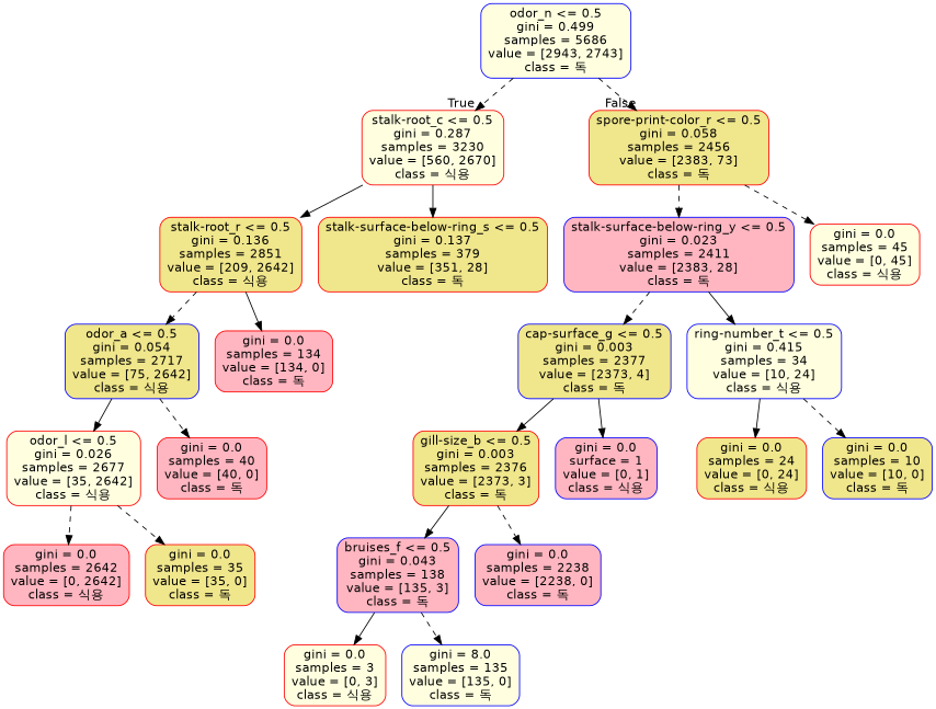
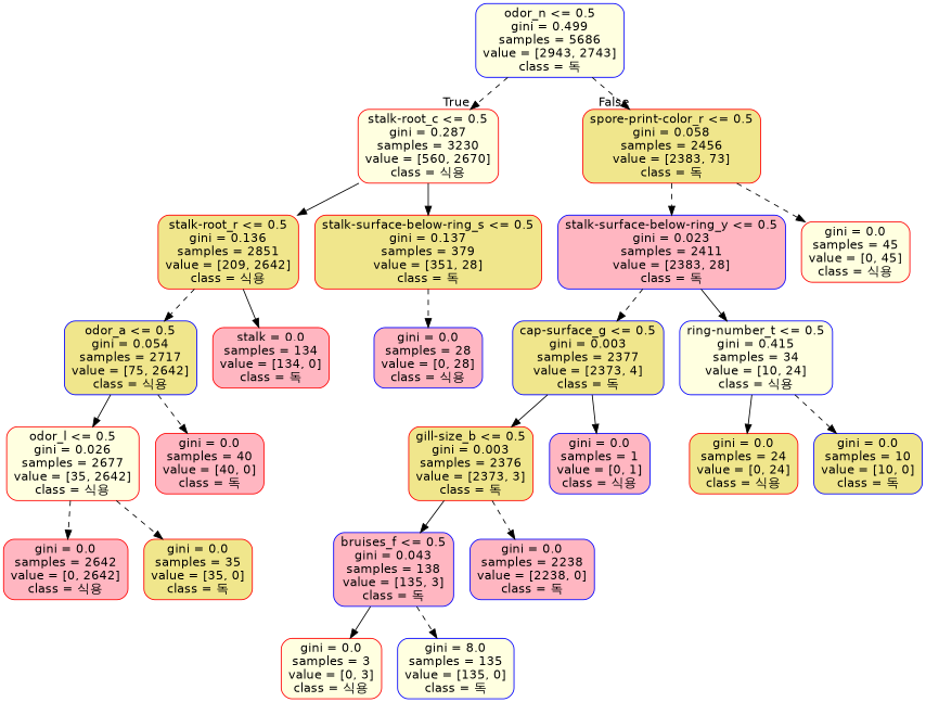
  digraph {
    node [color=red fillcolor=khaki fontname=helvetica shape=box style="filled, rounded"]
    edge [fontname=helvetica style=dashed]
    n1 [color=blue fillcolor=lightyellow label="odor_n <= 0.5\ngini = 0.499\nsamples = 5686\nvalue = [2943, 2743]\nclass = 독"]
    n2 [fillcolor=lightyellow label="stalk-root_c <= 0.5\ngini = 0.287\nsamples = 3230\nvalue = [560, 2670]\nclass = 식용"]
    n3 [label="spore-print-color_r <= 0.5\ngini = 0.058\nsamples = 2456\nvalue = [2383, 73]\nclass = 독"]
    n4 [label="stalk-root_r <= 0.5\ngini = 0.136\nsamples = 2851\nvalue = [209, 2642]\nclass = 식용"]
    n5 [label="stalk-surface-below-ring_s <= 0.5\ngini = 0.137\nsamples = 379\nvalue = [351, 28]\nclass = 독"]
    n6 [color=blue fillcolor=lightpink label="stalk-surface-below-ring_y <= 0.5\ngini = 0.023\nsamples = 2411\nvalue = [2383, 28]\nclass = 독"]
    n7 [fillcolor=lightyellow label="gini = 0.0\nsamples = 45\nvalue = [0, 45]\nclass = 식용"]
    n8 [color=blue label="odor_a <= 0.5\ngini = 0.054\nsamples = 2717\nvalue = [75, 2642]\nclass = 식용"]
-   n9 [fillcolor=lightpink label="gini = 0.0\nsamples = 134\nvalue = [134, 0]\nclass = 독"]
+   n9 [fillcolor=lightpink label="stalk = 0.0\nsamples = 134\nvalue = [134, 0]\nclass = 독"]
+   n10 [color=blue fillcolor=lightpink label="gini = 0.0\nsamples = 28\nvalue = [0, 28]\nclass = 식용"]
    n11 [fillcolor=lightyellow label="odor_l <= 0.5\ngini = 0.026\nsamples = 2677\nvalue = [35, 2642]\nclass = 식용"]
    n12 [fillcolor=lightpink label="gini = 0.0\nsamples = 40\nvalue = [40, 0]\nclass = 독"]
    n13 [fillcolor=lightpink label="gini = 0.0\nsamples = 2642\nvalue = [0, 2642]\nclass = 식용"]
    n14 [label="gini = 0.0\nsamples = 35\nvalue = [35, 0]\nclass = 독"]
    n15 [color=blue label="cap-surface_g <= 0.5\ngini = 0.003\nsamples = 2377\nvalue = [2373, 4]\nclass = 독"]
    n16 [color=blue fillcolor=lightyellow label="ring-number_t <= 0.5\ngini = 0.415\nsamples = 34\nvalue = [10, 24]\nclass = 식용"]
    n17 [label="gill-size_b <= 0.5\ngini = 0.003\nsamples = 2376\nvalue = [2373, 3]\nclass = 독"]
-   n18 [color=blue fillcolor=lightpink label="gini = 0.0\nsurface = 1\nvalue = [0, 1]\nclass = 식용"]
+   n18 [color=blue fillcolor=lightpink label="gini = 0.0\nsamples = 1\nvalue = [0, 1]\nclass = 식용"]
    n19 [label="gini = 0.0\nsamples = 24\nvalue = [0, 24]\nclass = 식용"]
    n20 [color=blue label="gini = 0.0\nsamples = 10\nvalue = [10, 0]\nclass = 독"]
    n21 [color=blue fillcolor=lightpink label="bruises_f <= 0.5\ngini = 0.043\nsamples = 138\nvalue = [135, 3]\nclass = 독"]
    n22 [color=blue fillcolor=lightpink label="gini = 0.0\nsamples = 2238\nvalue = [2238, 0]\nclass = 독"]
    n23 [fillcolor=lightyellow label="gini = 0.0\nsamples = 3\nvalue = [0, 3]\nclass = 식용"]
    n24 [color=blue fillcolor=lightyellow label="gini = 8.0\nsamples = 135\nvalue = [135, 0]\nclass = 독"]
    n1 -> n2 [headlabel=True labelangle=45 labeldistance=2.5]
    n1 -> n3 [headlabel=False labelangle=-45 labeldistance=2.5]
    n2 -> n4 [style=solid]
    n2 -> n5 [style=solid]
    n3 -> n6
    n3 -> n7
    n4 -> n8
    n4 -> n9 [style=solid]
+   n5 -> n10
    n6 -> n15
    n6 -> n16 [style=solid]
    n8 -> n11 [style=solid]
    n8 -> n12
    n11 -> n13
    n11 -> n14
    n15 -> n17 [style=solid]
    n15 -> n18 [style=solid]
    n16 -> n19 [style=solid]
    n16 -> n20
    n17 -> n21 [style=solid]
    n17 -> n22
    n21 -> n23 [style=solid]
    n21 -> n24
  }
